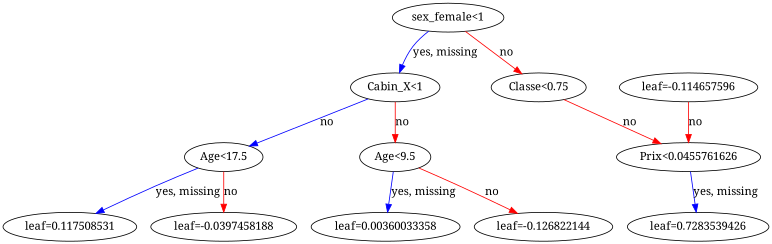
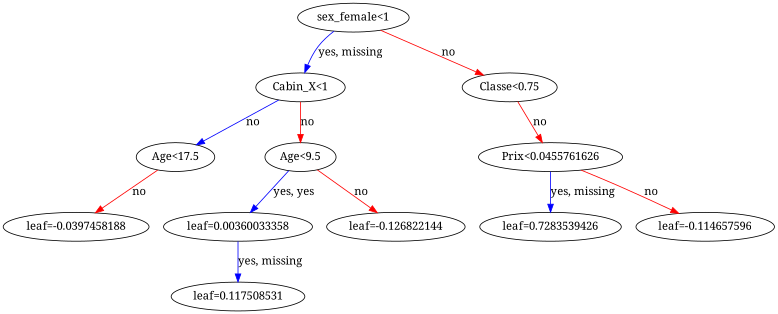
  digraph {
    fontname="Noto Serif"
    rankdir=UT
    node [fontname="Noto Serif"]
    edge [color="#FF0000" fontname="Noto Serif"]
    n1 [label="sex_female<1"]
    n2 [label="Cabin_X<1"]
    n3 [label="Classe<0.75"]
    n4 [label="Age<17.5"]
    n5 [label="Age<9.5"]
    n6 [label="Prix<0.0455761626"]
    n7 [label="leaf=0.117508531"]
    n8 [label="leaf=-0.0397458188"]
    n9 [label="leaf=0.00360033358"]
    n10 [label="leaf=-0.126822144"]
    n11 [label="leaf=0.7283539426"]
    n12 [label="leaf=-0.114657596"]
    n1 -> n2 [color="#0000FF" label="yes, missing"]
    n1 -> n3 [label=no]
    n2 -> n4 [color="#0000FF" label=no]
    n2 -> n5 [label=no]
    n3 -> n6 [label=no]
-   n4 -> n7 [color="#0000FF" label="yes, missing"]
+   n9 -> n7 [color="#0000FF" label="yes, missing"]
    n4 -> n8 [label=no]
-   n5 -> n9 [color="#0000FF" label="yes, missing"]
+   n5 -> n9 [color="#0000FF" label="yes, yes"]
    n5 -> n10 [label=no]
    n6 -> n11 [color="#0000FF" label="yes, missing"]
-   n12 -> n6 [label=no]
+   n6 -> n12 [label=no]
  }
